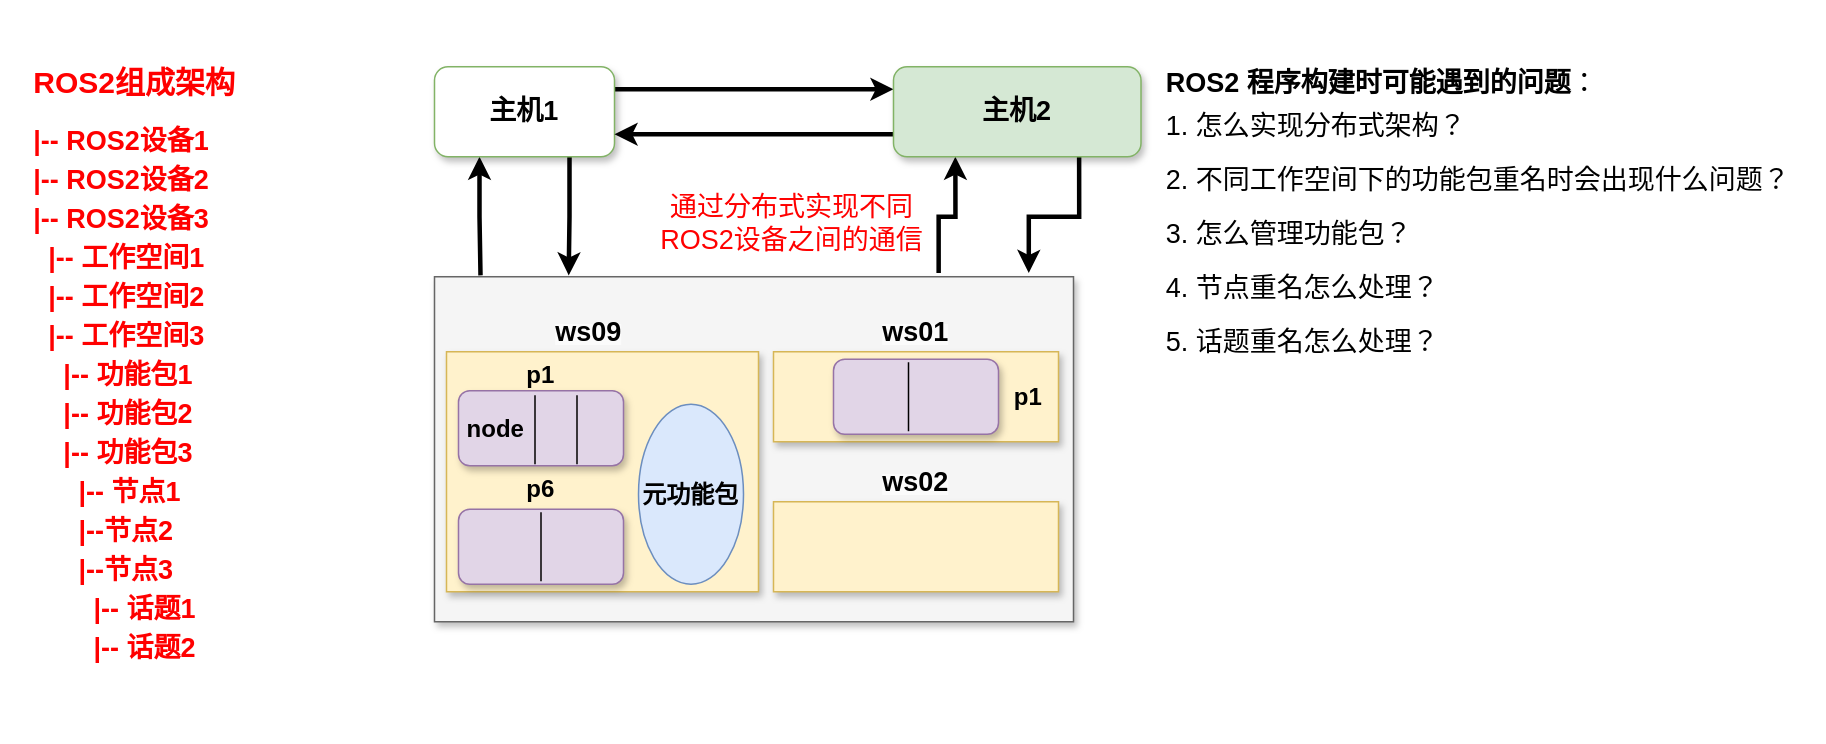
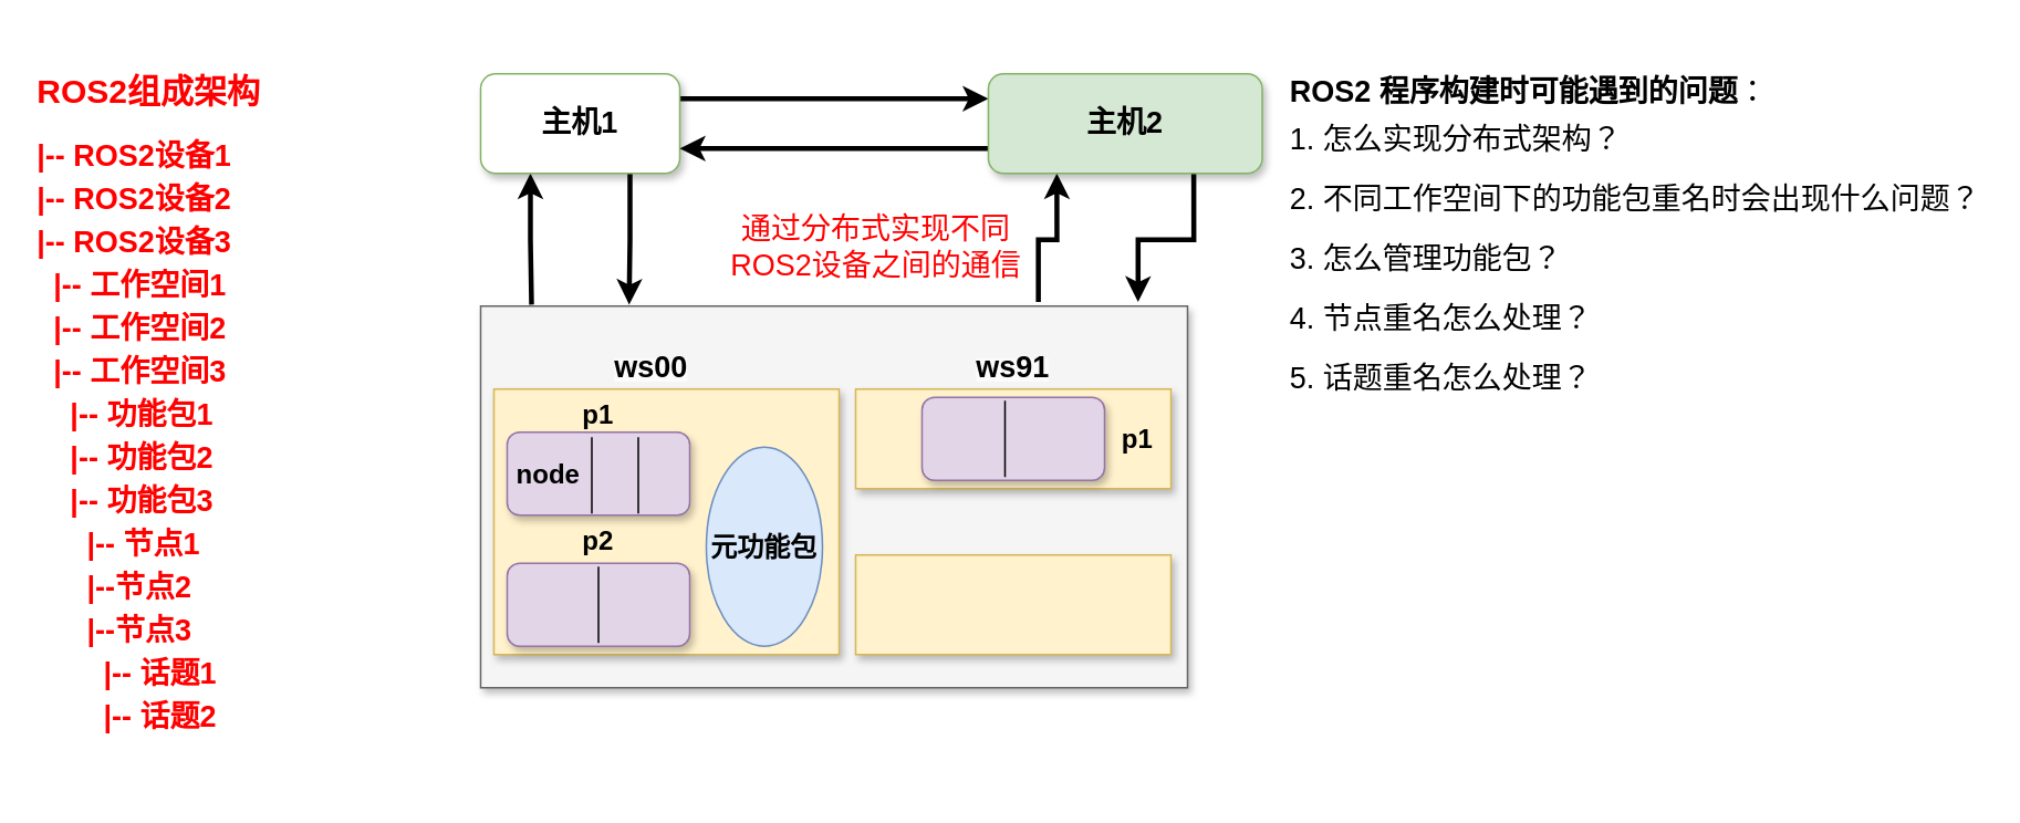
  <mxCell id="0" />
  <mxCell id="1" parent="0" />
  <mxCell id="2" value="&lt;p style=&quot;line-height: 200%;&quot;&gt;&lt;b style=&quot;&quot;&gt;&lt;font style=&quot;font-size: 20px;&quot; color=&quot;#ff0000&quot;&gt;ROS2组成架构&lt;/font&gt;&lt;/b&gt;&lt;/p&gt;&lt;p style=&quot;line-height: 200%;&quot;&gt;&lt;b style=&quot;font-size: 18px;&quot;&gt;&lt;font color=&quot;#ff0000&quot;&gt;|-- ROS2设备1&lt;br&gt;|-- ROS2设备2  &lt;br&gt;|-- ROS2设备3&lt;br&gt;  &lt;span style=&quot;white-space: pre;&quot;&gt;&lt;span style=&quot;white-space: pre;&quot;&gt; &lt;/span&gt; &lt;/span&gt;|-- 工作空间1  &lt;br&gt;  &lt;span style=&quot;white-space: pre;&quot;&gt;&lt;span style=&quot;white-space: pre;&quot;&gt; &lt;/span&gt; &lt;/span&gt;|-- 工作空间2&lt;br&gt;  &lt;span style=&quot;white-space: pre;&quot;&gt; &lt;span style=&quot;white-space: pre;&quot;&gt; &lt;/span&gt;&lt;/span&gt;|-- 工作空间3&lt;br&gt;    &lt;span style=&quot;white-space: pre;&quot;&gt; &lt;span style=&quot;white-space: pre;&quot;&gt; &lt;/span&gt;&lt;span style=&quot;white-space: pre;&quot;&gt; &lt;/span&gt;&lt;/span&gt;&lt;span style=&quot;white-space: pre;&quot;&gt; &lt;/span&gt;|-- 功能包1&lt;br&gt;    &lt;span style=&quot;white-space: pre;&quot;&gt; &lt;/span&gt;&lt;span style=&quot;white-space: pre;&quot;&gt; &lt;span style=&quot;white-space: pre;&quot;&gt; &lt;/span&gt;&lt;span style=&quot;white-space: pre;&quot;&gt; &lt;/span&gt;&lt;/span&gt;|-- 功能包2&lt;br&gt;    &lt;span style=&quot;white-space: pre;&quot;&gt; &lt;/span&gt;&lt;span style=&quot;white-space: pre;&quot;&gt; &lt;span style=&quot;white-space: pre;&quot;&gt; &lt;/span&gt;&lt;span style=&quot;white-space: pre;&quot;&gt; &lt;/span&gt;&lt;/span&gt;|-- 功能包3&lt;br&gt;      &lt;span style=&quot;white-space: pre;&quot;&gt; &lt;/span&gt;&lt;span style=&quot;white-space: pre;&quot;&gt; &lt;span style=&quot;white-space: pre;&quot;&gt; &lt;/span&gt;&lt;span style=&quot;white-space: pre;&quot;&gt; &lt;/span&gt;&lt;span style=&quot;white-space: pre;&quot;&gt; &lt;/span&gt;&lt;/span&gt;&lt;span style=&quot;white-space: pre;&quot;&gt; &lt;/span&gt;|-- 节点1&lt;br&gt;      &lt;span style=&quot;white-space: pre;&quot;&gt; &lt;/span&gt;&lt;span style=&quot;white-space: pre;&quot;&gt; &lt;span style=&quot;white-space: pre;&quot;&gt; &lt;/span&gt;&lt;span style=&quot;white-space: pre;&quot;&gt; &lt;/span&gt;&lt;span style=&quot;white-space: pre;&quot;&gt; &lt;/span&gt;&lt;/span&gt;&lt;span style=&quot;white-space: pre;&quot;&gt; &lt;/span&gt;|--节点2&lt;br&gt;      &lt;span style=&quot;white-space: pre;&quot;&gt; &lt;/span&gt;&lt;span style=&quot;white-space: pre;&quot;&gt; &lt;span style=&quot;white-space: pre;&quot;&gt; &lt;/span&gt;&lt;span style=&quot;white-space: pre;&quot;&gt; &lt;/span&gt;&lt;span style=&quot;white-space: pre;&quot;&gt; &lt;/span&gt;&lt;/span&gt;&lt;span style=&quot;white-space: pre;&quot;&gt; &lt;/span&gt;|--节点3&lt;br&gt;        &lt;span style=&quot;white-space: pre;&quot;&gt; &lt;/span&gt;&lt;span style=&quot;white-space: pre;&quot;&gt; &lt;/span&gt;&lt;span style=&quot;white-space: pre;&quot;&gt; &lt;span style=&quot;white-space: pre;&quot;&gt; &lt;/span&gt;&lt;span style=&quot;white-space: pre;&quot;&gt; &lt;/span&gt;&lt;span style=&quot;white-space: pre;&quot;&gt; &lt;/span&gt;&lt;span style=&quot;white-space: pre;&quot;&gt; &lt;/span&gt;&lt;/span&gt;&lt;span style=&quot;white-space: pre;&quot;&gt; &lt;/span&gt;|-- 话题1&lt;br&gt;        &lt;span style=&quot;white-space: pre;&quot;&gt; &lt;/span&gt;&lt;span style=&quot;white-space: pre;&quot;&gt; &lt;/span&gt;&lt;span style=&quot;white-space: pre;&quot;&gt; &lt;span style=&quot;white-space: pre;&quot;&gt; &lt;/span&gt;&lt;span style=&quot;white-space: pre;&quot;&gt; &lt;/span&gt;&lt;span style=&quot;white-space: pre;&quot;&gt; &lt;/span&gt;&lt;span style=&quot;white-space: pre;&quot;&gt; &lt;/span&gt;&lt;/span&gt;&lt;span style=&quot;white-space: pre;&quot;&gt; &lt;/span&gt;|-- 话题2&lt;/font&gt;&lt;/b&gt;&lt;/p&gt;" style="text;whiteSpace=wrap;html=1;" parent="1" vertex="1"><mxGeometry x="20" y="24" width="310" height="450" as="geometry" /></mxCell>
  <mxCell id="3" style="edgeStyle=orthogonalEdgeStyle;rounded=0;orthogonalLoop=1;jettySize=auto;html=1;exitX=1;exitY=0.25;exitDx=0;exitDy=0;entryX=0;entryY=0.25;entryDx=0;entryDy=0;strokeWidth=3;" parent="1" source="6" target="10" edge="1"><mxGeometry relative="1" as="geometry" /></mxCell>
  <mxCell id="4" style="edgeStyle=orthogonalEdgeStyle;rounded=0;orthogonalLoop=1;jettySize=auto;html=1;exitX=0.25;exitY=1;exitDx=0;exitDy=0;entryX=0.072;entryY=-0.004;entryDx=0;entryDy=0;entryPerimeter=0;strokeWidth=3;startArrow=classic;startFill=1;endArrow=none;endFill=0;" parent="1" source="6" target="11" edge="1"><mxGeometry relative="1" as="geometry" /></mxCell>
  <mxCell id="5" style="edgeStyle=orthogonalEdgeStyle;rounded=0;orthogonalLoop=1;jettySize=auto;html=1;exitX=0.75;exitY=1;exitDx=0;exitDy=0;entryX=0.21;entryY=-0.004;entryDx=0;entryDy=0;entryPerimeter=0;strokeWidth=3;startArrow=none;startFill=0;" parent="1" source="6" target="11" edge="1"><mxGeometry relative="1" as="geometry" /></mxCell>
  <mxCell id="6" value="&lt;b&gt;&lt;font style=&quot;font-size: 18px;&quot;&gt;主机1&lt;/font&gt;&lt;/b&gt;" style="rounded=1;whiteSpace=wrap;html=1;shadow=1;fillColor=#ffffff;strokeColor=#82b366;" parent="1" vertex="1"><mxGeometry x="289" y="44" width="120" height="60" as="geometry" /></mxCell>
  <mxCell id="7" style="edgeStyle=orthogonalEdgeStyle;rounded=0;orthogonalLoop=1;jettySize=auto;html=1;exitX=0;exitY=0.75;exitDx=0;exitDy=0;entryX=1;entryY=0.75;entryDx=0;entryDy=0;strokeWidth=3;" parent="1" source="10" target="6" edge="1"><mxGeometry relative="1" as="geometry" /></mxCell>
  <mxCell id="8" style="edgeStyle=orthogonalEdgeStyle;rounded=0;orthogonalLoop=1;jettySize=auto;html=1;exitX=0.25;exitY=1;exitDx=0;exitDy=0;entryX=0.789;entryY=-0.011;entryDx=0;entryDy=0;entryPerimeter=0;strokeWidth=3;startArrow=classic;startFill=1;endArrow=none;endFill=0;" parent="1" source="10" target="11" edge="1"><mxGeometry relative="1" as="geometry" /></mxCell>
  <mxCell id="9" style="edgeStyle=orthogonalEdgeStyle;rounded=0;orthogonalLoop=1;jettySize=auto;html=1;exitX=0.75;exitY=1;exitDx=0;exitDy=0;entryX=0.93;entryY=-0.011;entryDx=0;entryDy=0;entryPerimeter=0;strokeWidth=3;" parent="1" source="10" target="11" edge="1"><mxGeometry relative="1" as="geometry" /></mxCell>
  <mxCell id="10" value="&lt;b&gt;&lt;font style=&quot;font-size: 18px;&quot;&gt;主机2&lt;/font&gt;&lt;/b&gt;" style="rounded=1;whiteSpace=wrap;html=1;fillColor=#d5e8d4;strokeColor=#82b366;shadow=1;" parent="1" vertex="1"><mxGeometry x="595" y="44" width="165" height="60" as="geometry" /></mxCell>
  <mxCell id="11" value="" style="rounded=0;whiteSpace=wrap;html=1;shadow=1;fillColor=#f5f5f5;fontColor=#333333;strokeColor=#666666;" parent="1" vertex="1"><mxGeometry x="289" y="184" width="426" height="230" as="geometry" /></mxCell>
  <mxCell id="12" value="&lt;font color=&quot;#ff0000&quot; style=&quot;font-size: 18px;&quot;&gt;通过分布式实现不同&lt;br&gt;ROS2设备之间的通信&lt;/font&gt;" style="text;html=1;strokeColor=none;fillColor=none;align=center;verticalAlign=middle;whiteSpace=wrap;rounded=0;" parent="1" vertex="1"><mxGeometry x="435.5" y="134" width="183" height="30" as="geometry" /></mxCell>
  <mxCell id="13" value="" style="rounded=0;whiteSpace=wrap;html=1;fillColor=#fff2cc;strokeColor=#d6b656;shadow=1;" parent="1" vertex="1"><mxGeometry x="297" y="234" width="208" height="160" as="geometry" /></mxCell>
  <mxCell id="14" value="" style="rounded=0;whiteSpace=wrap;html=1;fillColor=#fff2cc;strokeColor=#d6b656;shadow=1;" parent="1" vertex="1"><mxGeometry x="515" y="234" width="190" height="60" as="geometry" /></mxCell>
  <mxCell id="15" value="" style="rounded=0;whiteSpace=wrap;html=1;fillColor=#fff2cc;strokeColor=#d6b656;shadow=1;" parent="1" vertex="1"><mxGeometry x="515" y="334" width="190" height="60" as="geometry" /></mxCell>
- <mxCell id="16" value="&lt;b style=&quot;border-color: var(--border-color); color: rgb(0, 0, 0); font-family: Helvetica; font-size: 12px; font-style: normal; font-variant-ligatures: normal; font-variant-caps: normal; letter-spacing: normal; orphans: 2; text-indent: 0px; text-transform: none; widows: 2; word-spacing: 0px; -webkit-text-stroke-width: 0px; background-color: rgb(251, 251, 251); text-decoration-thickness: initial; text-decoration-style: initial; text-decoration-color: initial;&quot;&gt;&lt;font style=&quot;border-color: var(--border-color); font-size: 18px;&quot;&gt;ws09&lt;/font&gt;&lt;/b&gt;" style="text;whiteSpace=wrap;html=1;align=center;" parent="1" vertex="1"><mxGeometry x="337" y="204" width="110" height="40" as="geometry" /></mxCell>
- <mxCell id="17" value="&lt;b style=&quot;border-color: var(--border-color); color: rgb(0, 0, 0); font-family: Helvetica; font-size: 12px; font-style: normal; font-variant-ligatures: normal; font-variant-caps: normal; letter-spacing: normal; orphans: 2; text-indent: 0px; text-transform: none; widows: 2; word-spacing: 0px; -webkit-text-stroke-width: 0px; background-color: rgb(251, 251, 251); text-decoration-thickness: initial; text-decoration-style: initial; text-decoration-color: initial;&quot;&gt;&lt;font style=&quot;border-color: var(--border-color); font-size: 18px;&quot;&gt;ws01&lt;/font&gt;&lt;/b&gt;" style="text;whiteSpace=wrap;html=1;align=center;" parent="1" vertex="1"><mxGeometry x="560" y="204" width="100" height="40" as="geometry" /></mxCell>
- <mxCell id="18" value="&lt;b style=&quot;border-color: var(--border-color); color: rgb(0, 0, 0); font-family: Helvetica; font-size: 12px; font-style: normal; font-variant-ligatures: normal; font-variant-caps: normal; letter-spacing: normal; orphans: 2; text-indent: 0px; text-transform: none; widows: 2; word-spacing: 0px; -webkit-text-stroke-width: 0px; background-color: rgb(251, 251, 251); text-decoration-thickness: initial; text-decoration-style: initial; text-decoration-color: initial;&quot;&gt;&lt;font style=&quot;border-color: var(--border-color); font-size: 18px;&quot;&gt;ws02&lt;/font&gt;&lt;/b&gt;" style="text;whiteSpace=wrap;html=1;align=center;" parent="1" vertex="1"><mxGeometry x="560" y="304" width="100" height="30" as="geometry" /></mxCell>
+ <mxCell id="16" value="&lt;b style=&quot;border-color: var(--border-color); color: rgb(0, 0, 0); font-family: Helvetica; font-size: 12px; font-style: normal; font-variant-ligatures: normal; font-variant-caps: normal; letter-spacing: normal; orphans: 2; text-indent: 0px; text-transform: none; widows: 2; word-spacing: 0px; -webkit-text-stroke-width: 0px; background-color: rgb(251, 251, 251); text-decoration-thickness: initial; text-decoration-style: initial; text-decoration-color: initial;&quot;&gt;&lt;font style=&quot;border-color: var(--border-color); font-size: 18px;&quot;&gt;ws00&lt;/font&gt;&lt;/b&gt;" style="text;whiteSpace=wrap;html=1;align=center;" parent="1" vertex="1"><mxGeometry x="337" y="204" width="110" height="40" as="geometry" /></mxCell>
+ <mxCell id="17" value="&lt;b style=&quot;border-color: var(--border-color); color: rgb(0, 0, 0); font-family: Helvetica; font-size: 12px; font-style: normal; font-variant-ligatures: normal; font-variant-caps: normal; letter-spacing: normal; orphans: 2; text-indent: 0px; text-transform: none; widows: 2; word-spacing: 0px; -webkit-text-stroke-width: 0px; background-color: rgb(251, 251, 251); text-decoration-thickness: initial; text-decoration-style: initial; text-decoration-color: initial;&quot;&gt;&lt;font style=&quot;border-color: var(--border-color); font-size: 18px;&quot;&gt;ws91&lt;/font&gt;&lt;/b&gt;" style="text;whiteSpace=wrap;html=1;align=center;" parent="1" vertex="1"><mxGeometry x="560" y="204" width="100" height="40" as="geometry" /></mxCell>
  <mxCell id="19" value="" style="rounded=1;whiteSpace=wrap;html=1;fillColor=#e1d5e7;strokeColor=#9673a6;shadow=1;" parent="1" vertex="1"><mxGeometry x="305" y="260" width="110" height="50" as="geometry" /></mxCell>
  <mxCell id="20" value="" style="rounded=1;whiteSpace=wrap;html=1;fillColor=#e1d5e7;strokeColor=#9673a6;shadow=1;" parent="1" vertex="1"><mxGeometry x="305" y="339" width="110" height="50" as="geometry" /></mxCell>
  <mxCell id="21" value="" style="rounded=1;whiteSpace=wrap;html=1;fillColor=#e1d5e7;strokeColor=#9673a6;shadow=1;" parent="1" vertex="1"><mxGeometry x="555" y="239" width="110" height="50" as="geometry" /></mxCell>
  <mxCell id="22" value="&lt;font style=&quot;font-size: 18px;&quot;&gt;&lt;b&gt;ROS2 程序构建时可能遇到的问题&lt;/b&gt;：&lt;br&gt;&lt;div style=&quot;line-height: 200%;&quot;&gt;&lt;span style=&quot;background-color: initial;&quot;&gt;1. 怎么实现分布式架构？&lt;/span&gt;&lt;/div&gt;&lt;div style=&quot;line-height: 200%;&quot;&gt;&lt;span style=&quot;background-color: initial;&quot;&gt;2. 不同工作空间下的功能包重名时会出现什么问题？&lt;/span&gt;&lt;/div&gt;&lt;div style=&quot;line-height: 200%;&quot;&gt;&lt;span style=&quot;background-color: initial;&quot;&gt;3. 怎么管理功能包？&lt;/span&gt;&lt;/div&gt;&lt;div style=&quot;line-height: 200%;&quot;&gt;&lt;span style=&quot;background-color: initial;&quot;&gt;4. 节点重名怎么处理？&lt;/span&gt;&lt;/div&gt;&lt;div style=&quot;line-height: 200%;&quot;&gt;&lt;span style=&quot;background-color: initial;&quot;&gt;5. 话题重名怎么处理？&lt;/span&gt;&lt;/div&gt;&lt;/font&gt;" style="text;html=1;strokeColor=none;fillColor=none;align=left;verticalAlign=middle;whiteSpace=wrap;rounded=0;" vertex="1" parent="1"><mxGeometry x="775" y="20" width="420" height="250" as="geometry" /></mxCell>
  <mxCell id="23" value="&lt;b&gt;&lt;font style=&quot;font-size: 16px;&quot;&gt;元功能包&lt;/font&gt;&lt;/b&gt;" style="ellipse;whiteSpace=wrap;html=1;fillColor=#dae8fc;strokeColor=#6c8ebf;" vertex="1" parent="1"><mxGeometry x="425" y="269" width="70" height="120" as="geometry" /></mxCell>
  <mxCell id="24" value="&lt;b&gt;&lt;font style=&quot;font-size: 16px;&quot;&gt;p1&lt;/font&gt;&lt;/b&gt;" style="text;html=1;strokeColor=none;fillColor=none;align=center;verticalAlign=middle;whiteSpace=wrap;rounded=0;" vertex="1" parent="1"><mxGeometry x="330" y="234" width="60" height="30" as="geometry" /></mxCell>
- <mxCell id="25" value="&lt;b&gt;&lt;font style=&quot;font-size: 16px;&quot;&gt;p6&lt;/font&gt;&lt;/b&gt;" style="text;html=1;strokeColor=none;fillColor=none;align=center;verticalAlign=middle;whiteSpace=wrap;rounded=0;" vertex="1" parent="1"><mxGeometry x="330" y="310" width="60" height="30" as="geometry" /></mxCell>
+ <mxCell id="25" value="&lt;b&gt;&lt;font style=&quot;font-size: 16px;&quot;&gt;p2&lt;/font&gt;&lt;/b&gt;" style="text;html=1;strokeColor=none;fillColor=none;align=center;verticalAlign=middle;whiteSpace=wrap;rounded=0;" vertex="1" parent="1"><mxGeometry x="330" y="310" width="60" height="30" as="geometry" /></mxCell>
  <mxCell id="26" value="" style="endArrow=none;html=1;rounded=0;entryX=0;entryY=0;entryDx=0;entryDy=0;exitX=0;exitY=1;exitDx=0;exitDy=0;" edge="1" parent="1"><mxGeometry width="50" height="50" relative="1" as="geometry"><mxPoint x="356" y="263" as="sourcePoint" /><mxPoint x="356" y="309" as="targetPoint" /></mxGeometry></mxCell>
  <mxCell id="27" value="" style="endArrow=none;html=1;rounded=0;entryX=0;entryY=0;entryDx=0;entryDy=0;exitX=0;exitY=1;exitDx=0;exitDy=0;" edge="1" parent="1"><mxGeometry width="50" height="50" relative="1" as="geometry"><mxPoint x="384" y="263" as="sourcePoint" /><mxPoint x="384" y="309" as="targetPoint" /></mxGeometry></mxCell>
  <mxCell id="28" value="" style="endArrow=none;html=1;rounded=0;entryX=0;entryY=0;entryDx=0;entryDy=0;exitX=0;exitY=1;exitDx=0;exitDy=0;" edge="1" parent="1"><mxGeometry width="50" height="50" relative="1" as="geometry"><mxPoint x="360" y="341" as="sourcePoint" /><mxPoint x="360" y="387" as="targetPoint" /></mxGeometry></mxCell>
  <mxCell id="29" value="&lt;font style=&quot;font-size: 16px;&quot;&gt;&lt;b&gt;node&lt;/b&gt;&lt;/font&gt;" style="text;html=1;strokeColor=none;fillColor=none;align=center;verticalAlign=middle;whiteSpace=wrap;rounded=0;" vertex="1" parent="1"><mxGeometry x="300" y="270" width="60" height="30" as="geometry" /></mxCell>
  <mxCell id="30" value="&lt;b&gt;&lt;font style=&quot;font-size: 16px;&quot;&gt;p1&lt;/font&gt;&lt;/b&gt;" style="text;html=1;strokeColor=none;fillColor=none;align=center;verticalAlign=middle;whiteSpace=wrap;rounded=0;" vertex="1" parent="1"><mxGeometry x="655" y="249" width="60" height="30" as="geometry" /></mxCell>
  <mxCell id="31" value="" style="endArrow=none;html=1;rounded=0;entryX=0;entryY=0;entryDx=0;entryDy=0;exitX=0;exitY=1;exitDx=0;exitDy=0;" edge="1" parent="1"><mxGeometry width="50" height="50" relative="1" as="geometry"><mxPoint x="605" y="241" as="sourcePoint" /><mxPoint x="605" y="287" as="targetPoint" /></mxGeometry></mxCell>
